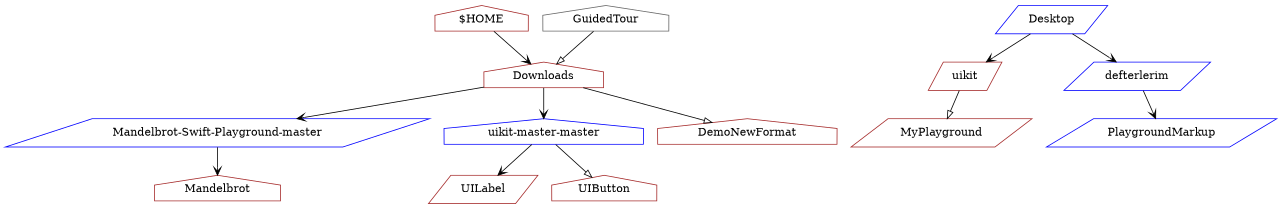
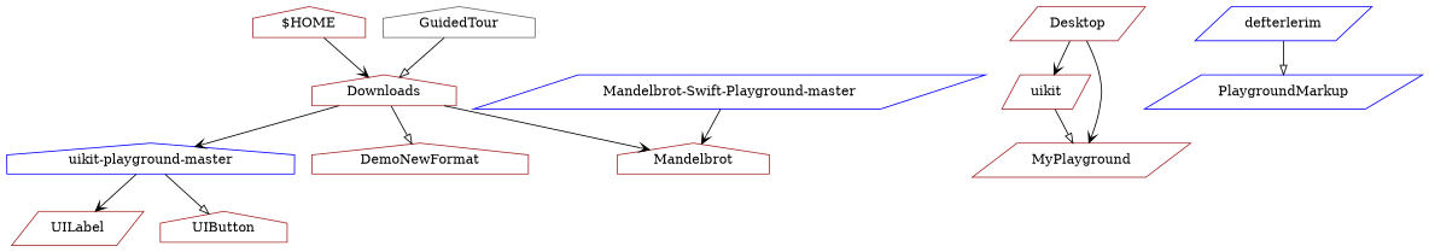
  digraph {
    node [color=brown shape=house]
    edge [arrowhead=vee]
    n1 [label="$HOME"]
    n2 [color=blue label="Mandelbrot-Swift-Playground-master" shape=parallelogram]
-   n3 [color=blue label="uikit-master-master"]
-   Desktop [color=blue shape=parallelogram]
+   n3 [color=blue label="uikit-playground-master"]
+   Desktop [shape=parallelogram]
    Downloads
    n6 [label=uikit shape=parallelogram]
    defterlerim [color=blue shape=parallelogram]
    Mandelbrot
    UILabel [shape=parallelogram]
    UIButton
    DemoNewFormat
    MyPlayground [shape=parallelogram]
    PlaygroundMarkup [color=blue shape=parallelogram]
    GuidedTour [color=gray40]
    subgraph sub_1 {
      n1
      n2
      n3
      Desktop
      Downloads
      n6
      defterlerim
    }
    n1 -> Downloads
    n2 -> Mandelbrot
    n3 -> UILabel
    n3 -> UIButton [arrowhead=onormal]
    Desktop -> n6
-   Desktop -> defterlerim
-   Downloads -> n2
+   Desktop -> MyPlayground
+   Downloads -> Mandelbrot
    Downloads -> n3
    Downloads -> DemoNewFormat [arrowhead=onormal]
    n6 -> MyPlayground [arrowhead=onormal]
-   defterlerim -> PlaygroundMarkup
+   defterlerim -> PlaygroundMarkup [arrowhead=onormal]
    GuidedTour -> Downloads [arrowhead=onormal]
  }
